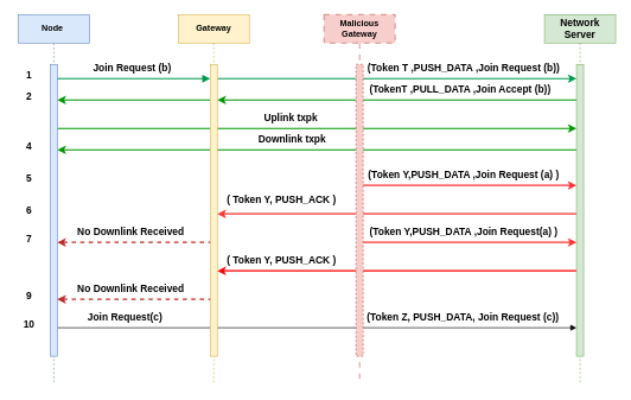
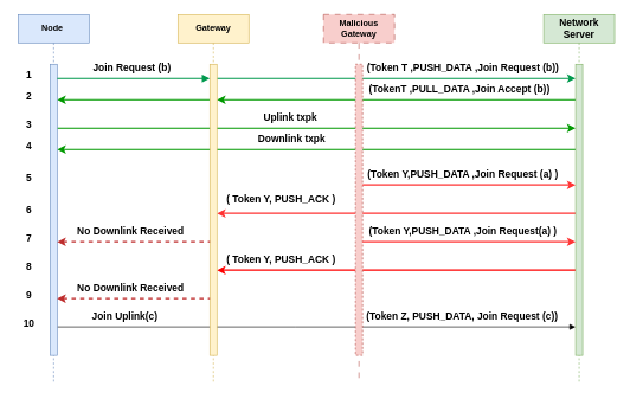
  <mxCell id="0" />
  <mxCell id="1" parent="0" />
  <mxCell id="2" value="&lt;b style=&quot;font-size: 14px;&quot;&gt;&amp;nbsp;&lt;/b&gt;" style="html=1;verticalAlign=bottom;endArrow=block;edgeStyle=elbowEdgeStyle;elbow=vertical;curved=0;rounded=0;fontSize=14;" edge="1" parent="1" source="11" target="15"><mxGeometry x="-0.115" y="10" relative="1" as="geometry"><mxPoint x="85" y="380" as="sourcePoint" /><Array as="points"><mxPoint x="415" y="460" /><mxPoint x="515" y="430" /><mxPoint x="280" y="380" /><mxPoint x="160" y="370" /></Array><mxPoint x="810" y="380" as="targetPoint" /><mxPoint as="offset" /></mxGeometry></mxCell>
  <mxCell id="3" value="" style="endArrow=none;html=1;rounded=0;startArrow=classic;startFill=1;endFill=0;strokeWidth=2;strokeColor=#FF0000;fontSize=14;" edge="1" parent="1" source="13" target="15"><mxGeometry width="50" height="50" relative="1" as="geometry"><mxPoint x="305" y="380" as="sourcePoint" /><mxPoint x="805" y="380" as="targetPoint" /><Array as="points"><mxPoint x="410" y="380" /><mxPoint x="420" y="380" /><mxPoint x="580" y="380" /><mxPoint x="660" y="380" /></Array></mxGeometry></mxCell>
  <mxCell id="4" value="" style="endArrow=none;html=1;rounded=0;endFill=0;startArrow=classic;startFill=1;strokeColor=#009900;strokeWidth=2;fontSize=14;" edge="1" parent="1" source="11" target="15"><mxGeometry width="50" height="50" relative="1" as="geometry"><mxPoint x="85" y="210" as="sourcePoint" /><mxPoint x="775" y="210" as="targetPoint" /><Array as="points"><mxPoint x="320" y="210" /></Array></mxGeometry></mxCell>
  <mxCell id="5" value="" style="endArrow=classic;html=1;rounded=0;strokeColor=#009900;strokeWidth=2;fontSize=14;" edge="1" parent="1" source="11" target="15"><mxGeometry width="50" height="50" relative="1" as="geometry"><mxPoint x="145" y="190" as="sourcePoint" /><mxPoint x="435" y="220" as="targetPoint" /><Array as="points"><mxPoint x="235" y="180" /><mxPoint x="315" y="180" /></Array></mxGeometry></mxCell>
  <mxCell id="6" value="" style="endArrow=none;html=1;rounded=0;startArrow=classic;startFill=1;endFill=0;strokeWidth=2;strokeColor=#FF3333;fontSize=14;" edge="1" parent="1" source="13"><mxGeometry width="50" height="50" relative="1" as="geometry"><mxPoint x="315" y="300" as="sourcePoint" /><mxPoint x="810" y="300" as="targetPoint" /><Array as="points"><mxPoint x="585" y="300" /><mxPoint x="675" y="300" /></Array></mxGeometry></mxCell>
  <mxCell id="7" value="" style="endArrow=classic;html=1;rounded=0;strokeColor=#00994D;strokeWidth=2;fontSize=14;" edge="1" parent="1" source="13" target="15"><mxGeometry width="50" height="50" relative="1" as="geometry"><mxPoint x="385" y="270" as="sourcePoint" /><mxPoint x="435" y="220" as="targetPoint" /><Array as="points"><mxPoint x="535" y="110" /></Array></mxGeometry></mxCell>
  <mxCell id="8" value="" style="endArrow=classic;html=1;rounded=0;strokeColor=#009900;strokeWidth=2;fontSize=14;" edge="1" parent="1" source="15" target="13"><mxGeometry width="50" height="50" relative="1" as="geometry"><mxPoint x="815" y="140" as="sourcePoint" /><mxPoint x="315" y="140" as="targetPoint" /><Array as="points"><mxPoint x="425" y="140" /></Array></mxGeometry></mxCell>
  <mxCell id="9" value="" style="endArrow=classic;html=1;rounded=0;strokeColor=#009900;strokeWidth=2;fontSize=14;" edge="1" parent="1" target="11"><mxGeometry width="50" height="50" relative="1" as="geometry"><mxPoint x="295" y="140" as="sourcePoint" /><mxPoint x="435" y="220" as="targetPoint" /><Array as="points"><mxPoint x="205" y="140" /></Array></mxGeometry></mxCell>
  <mxCell id="10" value="&lt;b&gt;Node&amp;nbsp;&lt;/b&gt;" style="shape=umlLifeline;perimeter=lifelinePerimeter;whiteSpace=wrap;html=1;container=0;dropTarget=0;collapsible=0;recursiveResize=0;outlineConnect=0;portConstraint=eastwest;newEdgeStyle={&quot;edgeStyle&quot;:&quot;elbowEdgeStyle&quot;,&quot;elbow&quot;:&quot;vertical&quot;,&quot;curved&quot;:0,&quot;rounded&quot;:0};fillColor=#dae8fc;strokeColor=#6c8ebf;" parent="1" vertex="1"><mxGeometry x="25" y="20" width="100" height="520" as="geometry" /></mxCell>
  <mxCell id="11" value="" style="html=1;points=[];perimeter=orthogonalPerimeter;outlineConnect=0;targetShapes=umlLifeline;portConstraint=eastwest;newEdgeStyle={&quot;edgeStyle&quot;:&quot;elbowEdgeStyle&quot;,&quot;elbow&quot;:&quot;vertical&quot;,&quot;curved&quot;:0,&quot;rounded&quot;:0};fillColor=#dae8fc;strokeColor=#6c8ebf;fontSize=14;" parent="10" vertex="1"><mxGeometry x="45" y="70" width="10" height="410" as="geometry" /></mxCell>
  <mxCell id="12" value="&lt;b&gt;Gateway&lt;/b&gt;" style="shape=umlLifeline;perimeter=lifelinePerimeter;whiteSpace=wrap;html=1;container=0;dropTarget=0;collapsible=0;recursiveResize=0;outlineConnect=0;portConstraint=eastwest;newEdgeStyle={&quot;edgeStyle&quot;:&quot;elbowEdgeStyle&quot;,&quot;elbow&quot;:&quot;vertical&quot;,&quot;curved&quot;:0,&quot;rounded&quot;:0};fillColor=#fff2cc;strokeColor=#d6b656;" parent="1" vertex="1"><mxGeometry x="250" y="20" width="100" height="520" as="geometry" /></mxCell>
  <mxCell id="13" value="" style="html=1;points=[];perimeter=orthogonalPerimeter;outlineConnect=0;targetShapes=umlLifeline;portConstraint=eastwest;newEdgeStyle={&quot;edgeStyle&quot;:&quot;elbowEdgeStyle&quot;,&quot;elbow&quot;:&quot;vertical&quot;,&quot;curved&quot;:0,&quot;rounded&quot;:0};fillColor=#fff2cc;strokeColor=#d6b656;fontSize=14;" parent="12" vertex="1"><mxGeometry x="45" y="70" width="10" height="410" as="geometry" /></mxCell>
  <mxCell id="14" value="&lt;b style=&quot;font-size: 14px;&quot;&gt;Network Server&lt;/b&gt;" style="shape=umlLifeline;perimeter=lifelinePerimeter;whiteSpace=wrap;html=1;container=0;dropTarget=0;collapsible=0;recursiveResize=0;outlineConnect=0;portConstraint=eastwest;newEdgeStyle={&quot;edgeStyle&quot;:&quot;elbowEdgeStyle&quot;,&quot;elbow&quot;:&quot;vertical&quot;,&quot;curved&quot;:0,&quot;rounded&quot;:0};fillColor=#d5e8d4;strokeColor=#82b366;fontSize=14;" vertex="1" parent="1"><mxGeometry x="765" y="20" width="100" height="520" as="geometry" /></mxCell>
  <mxCell id="15" value="" style="html=1;points=[];perimeter=orthogonalPerimeter;outlineConnect=0;targetShapes=umlLifeline;portConstraint=eastwest;newEdgeStyle={&quot;edgeStyle&quot;:&quot;elbowEdgeStyle&quot;,&quot;elbow&quot;:&quot;vertical&quot;,&quot;curved&quot;:0,&quot;rounded&quot;:0};fillColor=#d5e8d4;strokeColor=#82b366;fontSize=14;" vertex="1" parent="14"><mxGeometry x="45" y="70" width="10" height="410" as="geometry" /></mxCell>
  <mxCell id="16" value="&lt;b&gt;Malicious Gateway&lt;/b&gt;" style="shape=umlLifeline;perimeter=lifelinePerimeter;whiteSpace=wrap;html=1;container=0;dropTarget=0;collapsible=0;recursiveResize=0;outlineConnect=0;portConstraint=eastwest;newEdgeStyle={&quot;edgeStyle&quot;:&quot;elbowEdgeStyle&quot;,&quot;elbow&quot;:&quot;vertical&quot;,&quot;curved&quot;:0,&quot;rounded&quot;:0};fillColor=#f8cecc;strokeColor=#b85450;dashed=1;dashPattern=8 8;" vertex="1" parent="1"><mxGeometry x="455" y="20" width="100" height="520" as="geometry" /></mxCell>
  <mxCell id="17" value="" style="html=1;points=[];perimeter=orthogonalPerimeter;outlineConnect=0;targetShapes=umlLifeline;portConstraint=eastwest;newEdgeStyle={&quot;edgeStyle&quot;:&quot;elbowEdgeStyle&quot;,&quot;elbow&quot;:&quot;vertical&quot;,&quot;curved&quot;:0,&quot;rounded&quot;:0};dashed=1;fillColor=#f8cecc;strokeColor=#b85450;fontSize=14;" vertex="1" parent="16"><mxGeometry x="45" y="70" width="10" height="410" as="geometry" /></mxCell>
  <mxCell id="18" value="" style="html=1;verticalAlign=bottom;endArrow=block;edgeStyle=elbowEdgeStyle;elbow=vertical;curved=0;rounded=0;strokeColor=#00994D;strokeWidth=2;fontSize=14;" parent="1" source="11" target="13" edge="1"><mxGeometry x="-0.687" y="20" relative="1" as="geometry"><mxPoint x="180" y="110" as="sourcePoint" /><Array as="points"><mxPoint x="285" y="110" /><mxPoint x="165" y="100" /></Array><mxPoint x="615" y="100" as="targetPoint" /><mxPoint as="offset" /></mxGeometry></mxCell>
  <mxCell id="19" value="&lt;b style=&quot;font-size: 14px;&quot;&gt;( Token Y, PUSH_ACK )&lt;/b&gt;" style="text;html=1;align=center;verticalAlign=middle;resizable=0;points=[];autosize=1;strokeColor=none;fillColor=none;fontSize=14;" vertex="1" parent="1"><mxGeometry x="305" y="265" width="180" height="30" as="geometry" /></mxCell>
  <mxCell id="20" value="&lt;b style=&quot;font-size: 14px;&quot;&gt;(Token Y,PUSH_DATA ,Join Request(a) )&amp;nbsp;&amp;nbsp;&lt;/b&gt;" style="text;html=1;align=center;verticalAlign=middle;resizable=0;points=[];autosize=1;strokeColor=none;fillColor=none;fontSize=14;" vertex="1" parent="1"><mxGeometry x="505" y="310" width="300" height="30" as="geometry" /></mxCell>
  <mxCell id="21" value="&lt;b style=&quot;font-size: 14px;&quot;&gt;( Token Y, PUSH_ACK )&lt;/b&gt;" style="text;html=1;align=center;verticalAlign=middle;resizable=0;points=[];autosize=1;strokeColor=none;fillColor=none;fontSize=14;" vertex="1" parent="1"><mxGeometry x="305" y="350" width="180" height="30" as="geometry" /></mxCell>
  <mxCell id="22" value="&lt;b style=&quot;font-size: 14px;&quot;&gt;No Downlink Received&amp;nbsp;&lt;/b&gt;" style="text;html=1;align=center;verticalAlign=middle;resizable=0;points=[];autosize=1;strokeColor=none;fillColor=none;fontSize=14;" vertex="1" parent="1"><mxGeometry x="95" y="390" width="180" height="30" as="geometry" /></mxCell>
  <mxCell id="23" value="&lt;b style=&quot;font-size: 14px;&quot;&gt;(Token Z, PUSH_DATA, Join Request (c))&lt;/b&gt;" style="text;html=1;align=center;verticalAlign=middle;resizable=0;points=[];autosize=1;strokeColor=none;fillColor=none;fontSize=14;" vertex="1" parent="1"><mxGeometry x="505" y="430" width="290" height="30" as="geometry" /></mxCell>
  <mxCell id="24" value="&lt;b style=&quot;font-size: 14px;&quot;&gt;(Token T ,PUSH_DATA ,Join Request (b))&amp;nbsp;&amp;nbsp;&lt;/b&gt;" style="text;html=1;align=center;verticalAlign=middle;resizable=0;points=[];autosize=1;strokeColor=none;fillColor=none;fontSize=14;" vertex="1" parent="1"><mxGeometry x="505" y="80" width="300" height="30" as="geometry" /></mxCell>
  <mxCell id="25" value="&lt;b style=&quot;font-size: 14px;&quot;&gt;(TokenT ,PULL_DATA ,Join Accept (b))&amp;nbsp;&amp;nbsp;&lt;/b&gt;" style="text;html=1;align=center;verticalAlign=middle;resizable=0;points=[];autosize=1;strokeColor=none;fillColor=none;fontSize=14;" vertex="1" parent="1"><mxGeometry x="505" y="110" width="290" height="30" as="geometry" /></mxCell>
  <mxCell id="26" value="&lt;b style=&quot;font-size: 14px;&quot;&gt;Join Request (b)&lt;/b&gt;" style="text;html=1;align=center;verticalAlign=middle;resizable=0;points=[];autosize=1;strokeColor=none;fillColor=none;fontSize=14;" vertex="1" parent="1"><mxGeometry x="120" y="80" width="130" height="30" as="geometry" /></mxCell>
  <mxCell id="27" value="&lt;b style=&quot;font-size: 14px;&quot;&gt;No Downlink Received&amp;nbsp;&lt;/b&gt;" style="text;html=1;align=center;verticalAlign=middle;resizable=0;points=[];autosize=1;strokeColor=none;fillColor=none;fontSize=14;" vertex="1" parent="1"><mxGeometry x="95" y="310" width="180" height="30" as="geometry" /></mxCell>
  <mxCell id="28" value="&lt;b style=&quot;font-size: 14px;&quot;&gt;(Token Y,PUSH_DATA ,Join Request (a) )&amp;nbsp;&amp;nbsp;&lt;/b&gt;" style="text;html=1;align=center;verticalAlign=middle;resizable=0;points=[];autosize=1;strokeColor=none;fillColor=none;fontSize=14;" vertex="1" parent="1"><mxGeometry x="505" y="230" width="300" height="30" as="geometry" /></mxCell>
  <mxCell id="29" value="&lt;b style=&quot;font-size: 14px;&quot;&gt;Uplink txpk&amp;nbsp;&lt;/b&gt;" style="text;html=1;align=center;verticalAlign=middle;resizable=0;points=[];autosize=1;strokeColor=none;fillColor=none;fontSize=14;" vertex="1" parent="1"><mxGeometry x="360" y="150" width="100" height="30" as="geometry" /></mxCell>
  <mxCell id="30" value="" style="endArrow=none;dashed=1;html=1;rounded=0;startArrow=classic;startFill=1;strokeColor=#be2d2d;strokeWidth=2;fontSize=14;" edge="1" parent="1" target="13"><mxGeometry width="50" height="50" relative="1" as="geometry"><mxPoint x="80" y="420" as="sourcePoint" /><mxPoint x="290" y="420" as="targetPoint" /><Array as="points"><mxPoint x="175" y="420" /><mxPoint x="205" y="420" /><mxPoint x="245" y="420" /><mxPoint x="275" y="420" /><mxPoint x="285" y="420" /></Array></mxGeometry></mxCell>
  <mxCell id="31" value="" style="endArrow=classic;html=1;rounded=0;strokeWidth=2;strokeColor=#FF3333;fontSize=14;" edge="1" parent="1" source="17" target="15"><mxGeometry width="50" height="50" relative="1" as="geometry"><mxPoint x="505" y="340" as="sourcePoint" /><mxPoint x="785" y="340" as="targetPoint" /><Array as="points"><mxPoint x="550" y="340" /><mxPoint x="580" y="340" /><mxPoint x="600" y="340" /><mxPoint x="620" y="340" /><mxPoint x="660" y="340" /><mxPoint x="710" y="340" /></Array></mxGeometry></mxCell>
  <mxCell id="32" value="" style="endArrow=none;dashed=1;html=1;rounded=0;startArrow=classic;startFill=1;strokeColor=#be2d2d;strokeWidth=2;fontSize=14;" edge="1" parent="1" target="13"><mxGeometry width="50" height="50" relative="1" as="geometry"><mxPoint x="80" y="340" as="sourcePoint" /><mxPoint x="285" y="340" as="targetPoint" /><Array as="points"><mxPoint x="205" y="340" /></Array></mxGeometry></mxCell>
  <mxCell id="33" value="" style="endArrow=classic;html=1;rounded=0;strokeWidth=2;strokeColor=#FF3333;fontSize=14;" edge="1" parent="1" source="17" target="15"><mxGeometry width="50" height="50" relative="1" as="geometry"><mxPoint x="515" y="230" as="sourcePoint" /><mxPoint x="820" y="230" as="targetPoint" /><Array as="points"><mxPoint x="560" y="260" /><mxPoint x="595" y="260" /><mxPoint x="645" y="260" /><mxPoint x="685" y="260" /><mxPoint x="735" y="260" /><mxPoint x="785" y="260" /></Array></mxGeometry></mxCell>
  <mxCell id="34" value="&lt;b style=&quot;font-size: 14px;&quot;&gt;Downlink txpk&lt;/b&gt;" style="text;html=1;align=center;verticalAlign=middle;resizable=0;points=[];autosize=1;strokeColor=none;fillColor=none;fontSize=14;" vertex="1" parent="1"><mxGeometry x="350" y="180" width="120" height="30" as="geometry" /></mxCell>
- <mxCell id="35" value="&lt;b style=&quot;font-size: 14px;&quot;&gt;Join Request(c)&lt;/b&gt;" style="text;html=1;align=center;verticalAlign=middle;resizable=0;points=[];autosize=1;strokeColor=none;fillColor=none;fontSize=14;" vertex="1" parent="1"><mxGeometry x="110" y="430" width="130" height="30" as="geometry" /></mxCell>
+ <mxCell id="35" value="&lt;b style=&quot;font-size: 14px;&quot;&gt;Join Uplink(c)&lt;/b&gt;" style="text;html=1;align=center;verticalAlign=middle;resizable=0;points=[];autosize=1;strokeColor=none;fillColor=none;fontSize=14;" vertex="1" parent="1"><mxGeometry x="110" y="430" width="130" height="30" as="geometry" /></mxCell>
  <mxCell id="36" value="&lt;b&gt;&lt;font style=&quot;font-size: 14px;&quot;&gt;1&lt;/font&gt;&lt;/b&gt;" style="text;html=1;align=center;verticalAlign=middle;resizable=0;points=[];autosize=1;strokeColor=none;fillColor=none;" vertex="1" parent="1"><mxGeometry x="25" y="90" width="30" height="30" as="geometry" /></mxCell>
  <mxCell id="37" value="&lt;font style=&quot;font-size: 14px;&quot;&gt;2&lt;/font&gt;" style="text;html=1;align=center;verticalAlign=middle;resizable=0;points=[];autosize=1;strokeColor=none;fillColor=none;fontStyle=1" vertex="1" parent="1"><mxGeometry x="25" y="120" width="30" height="30" as="geometry" /></mxCell>
+ <mxCell id="38" value="&lt;font style=&quot;font-size: 14px;&quot;&gt;3&lt;/font&gt;" style="text;html=1;align=center;verticalAlign=middle;resizable=0;points=[];autosize=1;strokeColor=none;fillColor=none;fontStyle=1" vertex="1" parent="1"><mxGeometry x="25" y="160" width="30" height="30" as="geometry" /></mxCell>
  <mxCell id="39" value="&lt;font style=&quot;font-size: 14px;&quot;&gt;4&lt;/font&gt;" style="text;html=1;align=center;verticalAlign=middle;resizable=0;points=[];autosize=1;strokeColor=none;fillColor=none;fontStyle=1" vertex="1" parent="1"><mxGeometry x="25" y="190" width="30" height="30" as="geometry" /></mxCell>
  <mxCell id="40" value="&lt;b&gt;&lt;font style=&quot;font-size: 14px;&quot;&gt;5&lt;/font&gt;&lt;/b&gt;" style="text;html=1;align=center;verticalAlign=middle;resizable=0;points=[];autosize=1;strokeColor=none;fillColor=none;" vertex="1" parent="1"><mxGeometry x="25" y="235" width="30" height="30" as="geometry" /></mxCell>
  <mxCell id="41" value="&lt;b&gt;&lt;font style=&quot;font-size: 14px;&quot;&gt;6&lt;/font&gt;&lt;/b&gt;" style="text;html=1;align=center;verticalAlign=middle;resizable=0;points=[];autosize=1;strokeColor=none;fillColor=none;" vertex="1" parent="1"><mxGeometry x="25" y="280" width="30" height="30" as="geometry" /></mxCell>
  <mxCell id="42" value="&lt;b&gt;&lt;font style=&quot;font-size: 14px;&quot;&gt;7&lt;/font&gt;&lt;/b&gt;" style="text;html=1;align=center;verticalAlign=middle;resizable=0;points=[];autosize=1;strokeColor=none;fillColor=none;" vertex="1" parent="1"><mxGeometry x="25" y="320" width="30" height="30" as="geometry" /></mxCell>
+ <mxCell id="43" value="&lt;b&gt;&lt;font style=&quot;font-size: 14px;&quot;&gt;8&lt;/font&gt;&lt;/b&gt;" style="text;html=1;align=center;verticalAlign=middle;resizable=0;points=[];autosize=1;strokeColor=none;fillColor=none;" vertex="1" parent="1"><mxGeometry x="25" y="360" width="30" height="30" as="geometry" /></mxCell>
  <mxCell id="44" value="&lt;b&gt;&lt;font style=&quot;font-size: 14px;&quot;&gt;9&lt;/font&gt;&lt;/b&gt;" style="text;html=1;align=center;verticalAlign=middle;resizable=0;points=[];autosize=1;strokeColor=none;fillColor=none;" vertex="1" parent="1"><mxGeometry x="25" y="400" width="30" height="30" as="geometry" /></mxCell>
  <mxCell id="45" value="&lt;b&gt;&lt;font style=&quot;font-size: 14px;&quot;&gt;10&lt;/font&gt;&lt;br&gt;&lt;/b&gt;" style="text;html=1;align=center;verticalAlign=middle;resizable=0;points=[];autosize=1;strokeColor=none;fillColor=none;" vertex="1" parent="1"><mxGeometry x="20" y="440" width="40" height="30" as="geometry" /></mxCell>
